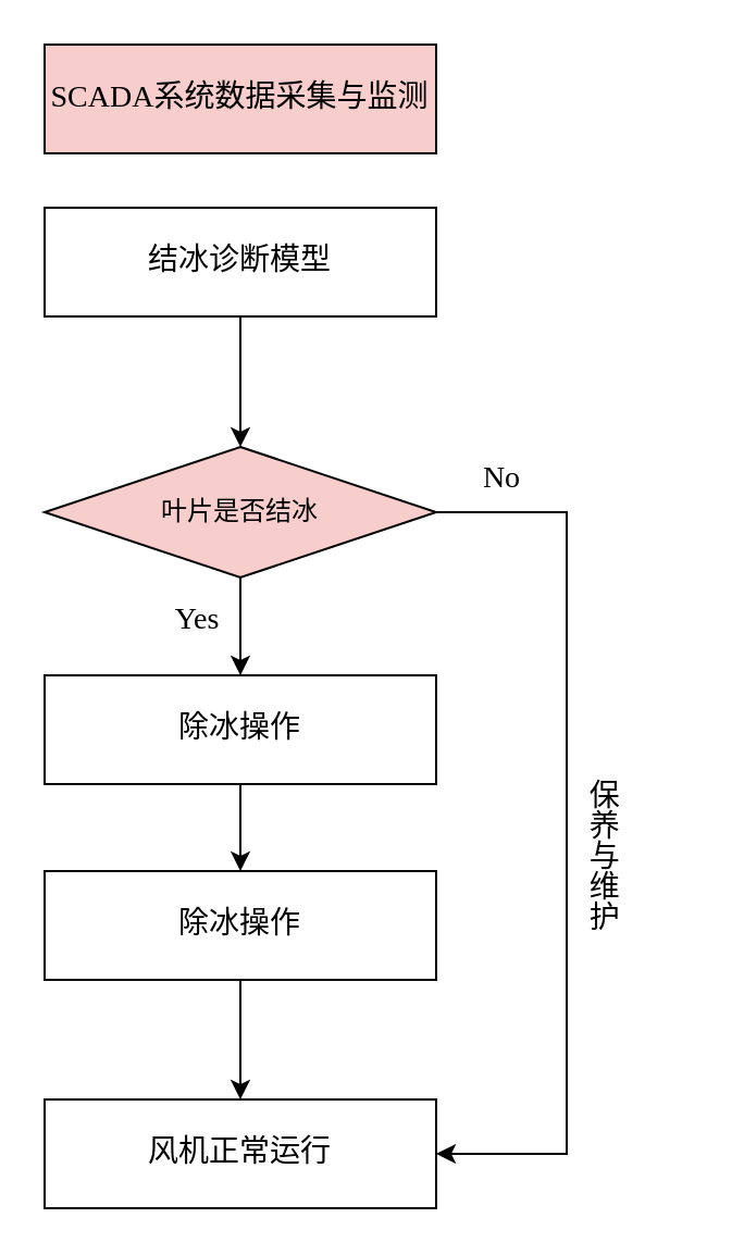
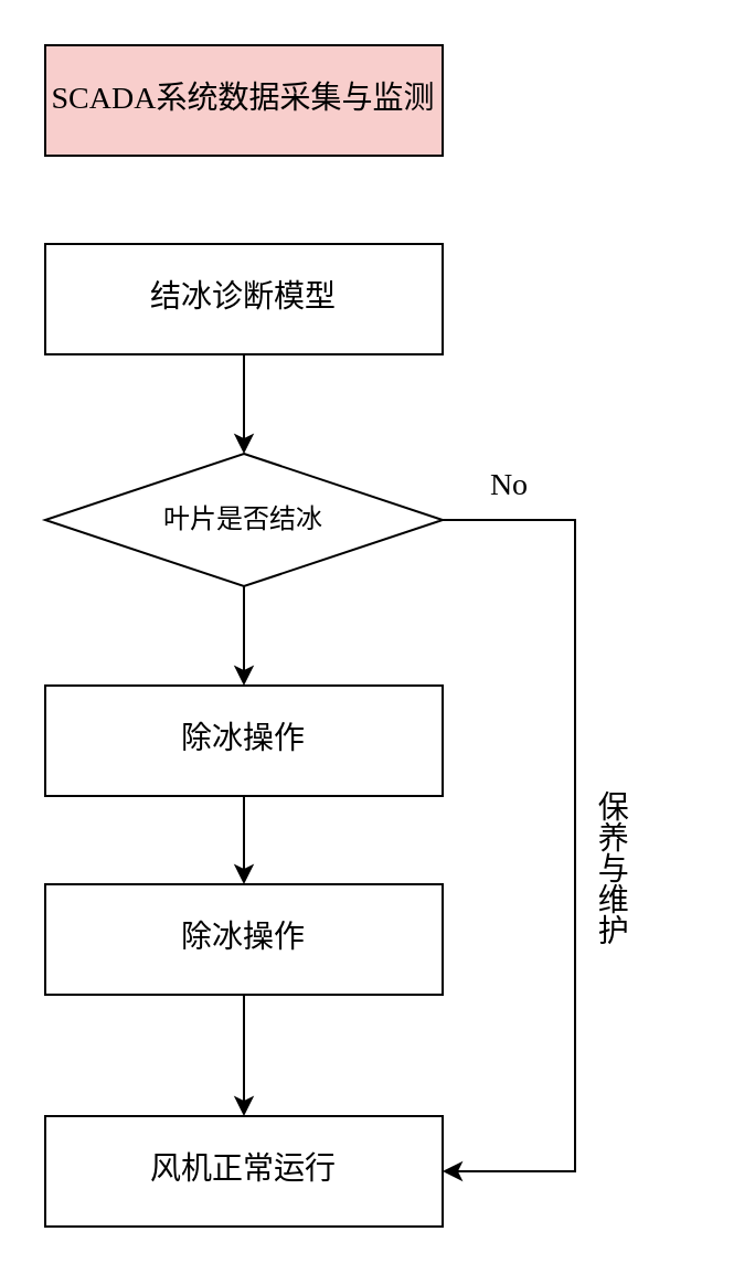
  <mxCell id="0" />
  <mxCell id="1" parent="0" />
  <mxCell id="2" value="&lt;font face=&quot;SimSun&quot; style=&quot;font-size: 14px;&quot;&gt;SCADA系统数据采集与监测&lt;/font&gt;" style="rounded=0;whiteSpace=wrap;html=1;fillColor=#f8cecc;" vertex="1" parent="1"><mxGeometry x="20" y="20" width="180" height="50" as="geometry" /></mxCell>
  <mxCell id="3" style="edgeStyle=orthogonalEdgeStyle;rounded=0;orthogonalLoop=1;jettySize=auto;html=1;entryX=0.5;entryY=0;entryDx=0;entryDy=0;" edge="1" parent="1" source="4" target="7"><mxGeometry relative="1" as="geometry" /></mxCell>
- <mxCell id="4" value="&lt;font face=&quot;SimSun&quot; style=&quot;font-size: 14px;&quot;&gt;结冰诊断模型&lt;/font&gt;" style="rounded=0;whiteSpace=wrap;html=1;" vertex="1" parent="1"><mxGeometry x="20" y="95" width="180" height="50" as="geometry" /></mxCell>
+ <mxCell id="4" value="&lt;font face=&quot;SimSun&quot; style=&quot;font-size: 14px;&quot;&gt;结冰诊断模型&lt;/font&gt;" style="rounded=0;whiteSpace=wrap;html=1;" vertex="1" parent="1"><mxGeometry x="20" y="110" width="180" height="50" as="geometry" /></mxCell>
  <mxCell id="5" style="edgeStyle=orthogonalEdgeStyle;rounded=0;orthogonalLoop=1;jettySize=auto;html=1;entryX=0.5;entryY=0;entryDx=0;entryDy=0;" edge="1" parent="1" source="7" target="9"><mxGeometry relative="1" as="geometry" /></mxCell>
  <mxCell id="6" style="edgeStyle=elbowEdgeStyle;rounded=0;orthogonalLoop=1;jettySize=auto;html=1;exitX=1;exitY=0.5;exitDx=0;exitDy=0;" edge="1" parent="1" source="7" target="12"><mxGeometry relative="1" as="geometry"><mxPoint x="150" y="250" as="sourcePoint" /><mxPoint x="360" y="580" as="targetPoint" /><Array as="points"><mxPoint x="260" y="410" /></Array></mxGeometry></mxCell>
- <mxCell id="7" value="&lt;font face=&quot;SimSun&quot;&gt;叶片是否结冰&lt;/font&gt;" style="rhombus;whiteSpace=wrap;html=1;fillColor=#f8cecc;" vertex="1" parent="1"><mxGeometry x="20" y="205" width="180" height="60" as="geometry" /></mxCell>
+ <mxCell id="7" value="&lt;font face=&quot;SimSun&quot;&gt;叶片是否结冰&lt;/font&gt;" style="rhombus;whiteSpace=wrap;html=1;" vertex="1" parent="1"><mxGeometry x="20" y="205" width="180" height="60" as="geometry" /></mxCell>
  <mxCell id="8" style="edgeStyle=orthogonalEdgeStyle;rounded=0;orthogonalLoop=1;jettySize=auto;html=1;entryX=0.5;entryY=0;entryDx=0;entryDy=0;" edge="1" parent="1" source="9" target="11"><mxGeometry relative="1" as="geometry" /></mxCell>
  <mxCell id="9" value="&lt;font style=&quot;font-size: 14px;&quot; face=&quot;SimSun&quot;&gt;除冰操作&lt;/font&gt;" style="rounded=0;whiteSpace=wrap;html=1;" vertex="1" parent="1"><mxGeometry x="20" y="310" width="180" height="50" as="geometry" /></mxCell>
  <mxCell id="10" style="edgeStyle=orthogonalEdgeStyle;rounded=0;orthogonalLoop=1;jettySize=auto;html=1;entryX=0.5;entryY=0;entryDx=0;entryDy=0;" edge="1" parent="1" source="11" target="12"><mxGeometry relative="1" as="geometry" /></mxCell>
  <mxCell id="11" value="&lt;font style=&quot;font-size: 14px;&quot; face=&quot;SimSun&quot;&gt;除冰操作&lt;/font&gt;" style="rounded=0;whiteSpace=wrap;html=1;" vertex="1" parent="1"><mxGeometry x="20" y="400" width="180" height="50" as="geometry" /></mxCell>
  <mxCell id="12" value="&lt;font style=&quot;font-size: 14px;&quot; face=&quot;SimSun&quot;&gt;风机正常运行&lt;/font&gt;" style="rounded=0;whiteSpace=wrap;html=1;" vertex="1" parent="1"><mxGeometry x="20" y="505" width="180" height="50" as="geometry" /></mxCell>
- <mxCell id="13" value="&lt;font style=&quot;font-size: 14px;&quot;&gt;Yes&lt;/font&gt;" style="text;html=1;align=center;verticalAlign=middle;resizable=0;points=[];autosize=1;strokeColor=none;fillColor=none;fontFamily=Times New Roman;" vertex="1" parent="1"><mxGeometry x="70" y="270" width="40" height="30" as="geometry" /></mxCell>
  <mxCell id="14" value="&lt;font style=&quot;font-size: 14px;&quot;&gt;No&lt;/font&gt;" style="text;html=1;align=center;verticalAlign=middle;resizable=0;points=[];autosize=1;strokeColor=none;fillColor=none;fontFamily=Times New Roman;" vertex="1" parent="1"><mxGeometry x="210" y="205" width="40" height="30" as="geometry" /></mxCell>
  <mxCell id="15" value="&lt;font style=&quot;font-size: 14px;&quot; face=&quot;SimSun&quot;&gt;保养与维护&lt;/font&gt;" style="text;html=1;align=center;verticalAlign=middle;resizable=0;points=[];autosize=1;strokeColor=none;fillColor=none;textDirection=vertical-lr;" vertex="1" parent="1"><mxGeometry x="230" y="390" width="90" height="30" as="geometry" /></mxCell>
